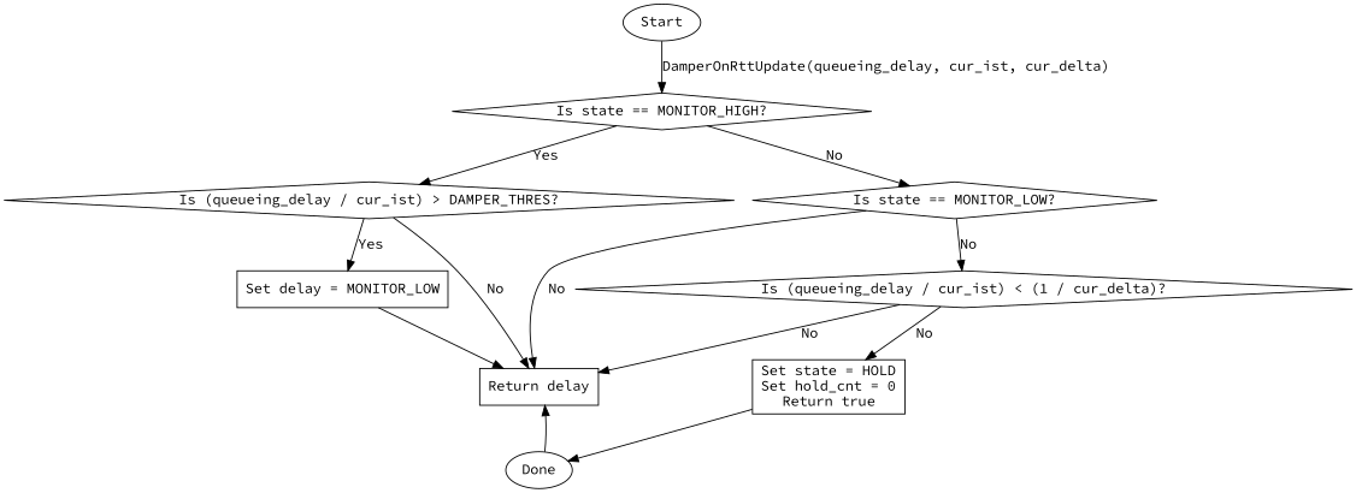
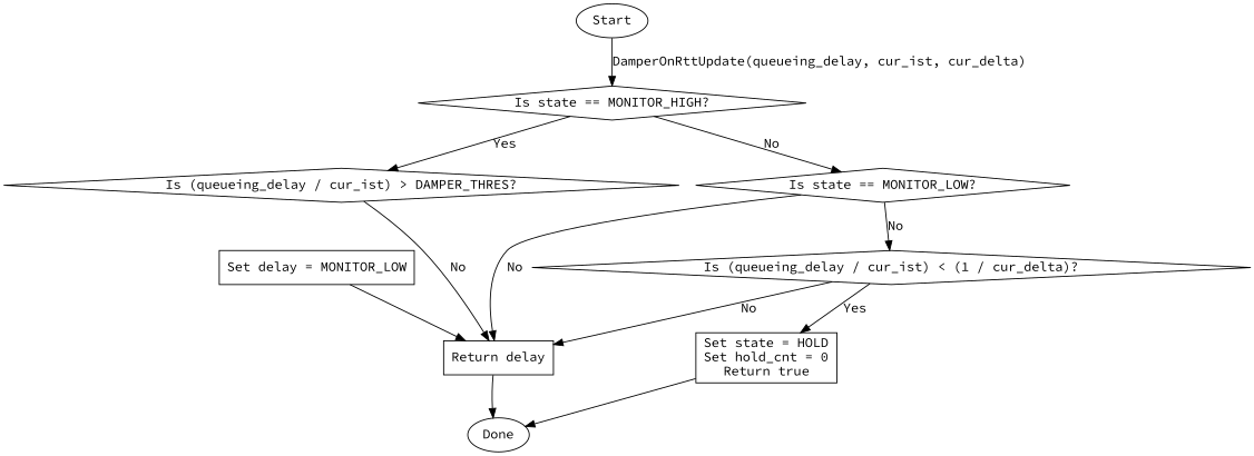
  digraph {
    fontname="Source Code Pro"
    node [fontname="Source Code Pro" shape=diamond]
    edge [fontname="Source Code Pro"]
    n1 [label=Start shape=ellipse]
    n2 [label="Is state == MONITOR_HIGH?"]
    n3 [label="Is (queueing_delay / cur_ist) > DAMPER_THRES?"]
    n4 [label="Is state == MONITOR_LOW?"]
    n5 [label=Done shape=ellipse]
    n6 [label="Set delay = MONITOR_LOW" shape=box]
    n7 [label="Return delay" shape=box]
    n8 [label="Set state = HOLD\nSet hold_cnt = 0\nReturn true" shape=box]
    n9 [label="Is (queueing_delay / cur_ist) < (1 / cur_delta)?"]
    n1 -> n2 [label="DamperOnRttUpdate(queueing_delay, cur_ist, cur_delta)"]
    n2 -> n3 [label=Yes]
    n2 -> n4 [label=No]
-   n3 -> n6 [label=Yes]
    n3 -> n7 [label=No]
    n4 -> n7 [label=No]
    n4 -> n9 [label=No]
    n6 -> n7
-   n5 -> n7
+   n7 -> n5
    n8 -> n5
    n9 -> n7 [label=No]
-   n9 -> n8 [label=No]
+   n9 -> n8 [label=Yes]
  }
